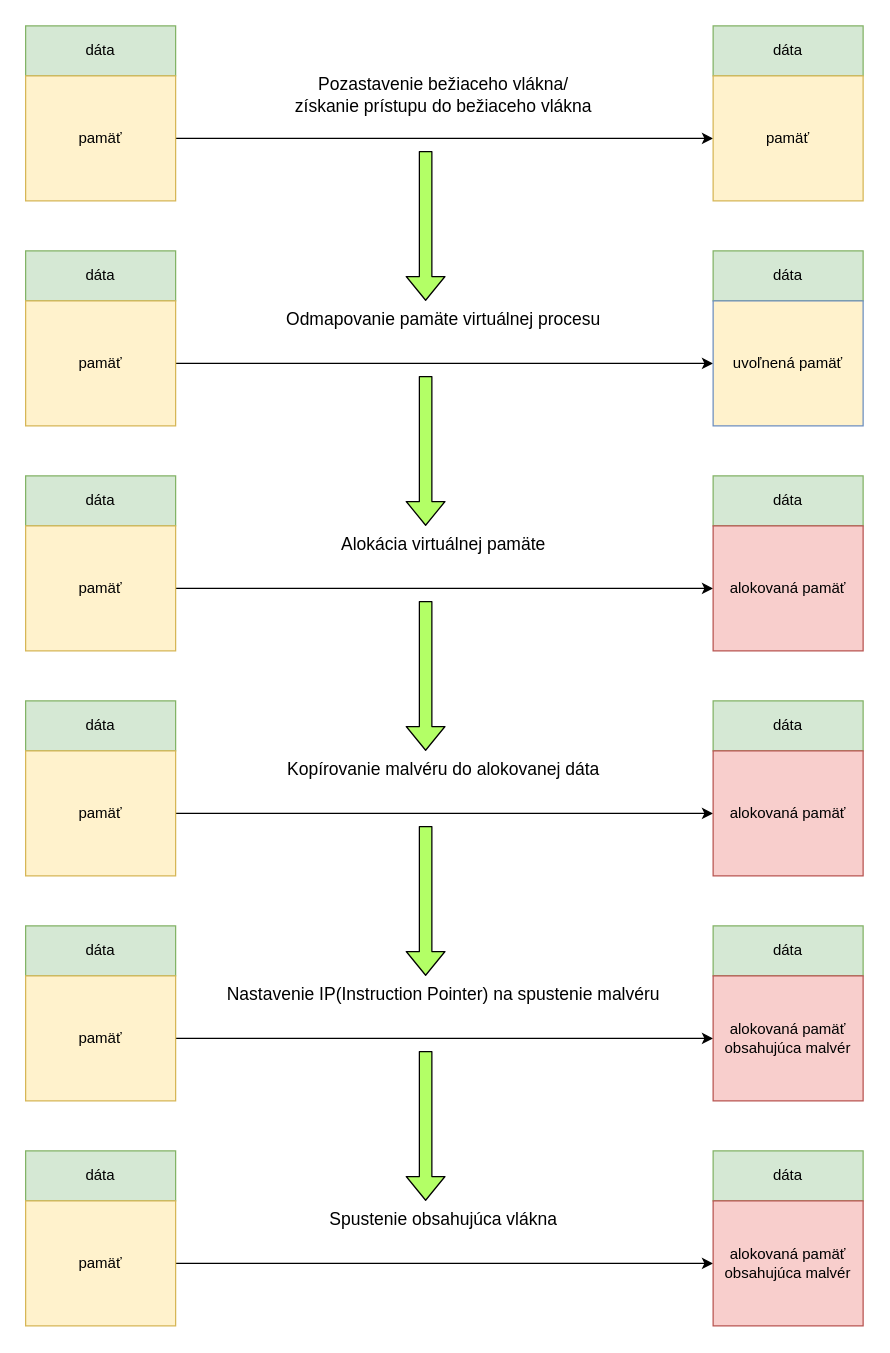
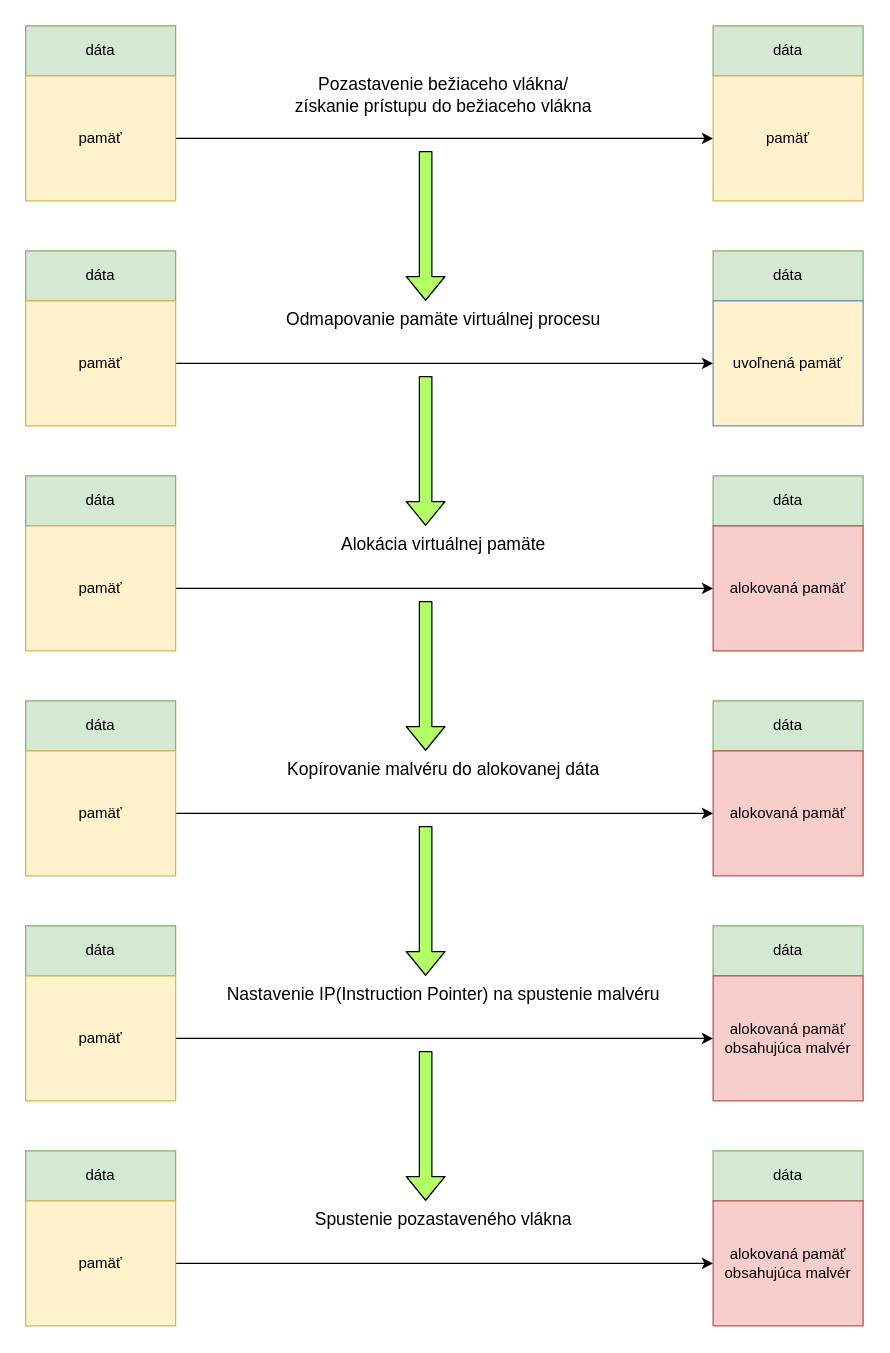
  <mxCell id="0" />
  <mxCell id="1" parent="0" />
  <mxCell id="2" value="dáta" style="rounded=0;whiteSpace=wrap;html=1;fillColor=#d5e8d4;strokeColor=#82b366;" vertex="1" parent="1"><mxGeometry x="20" y="20" width="120" height="40" as="geometry" /></mxCell>
  <mxCell id="3" style="edgeStyle=orthogonalEdgeStyle;rounded=0;orthogonalLoop=1;jettySize=auto;html=1;entryX=0;entryY=0.5;entryDx=0;entryDy=0;" edge="1" parent="1" source="4" target="21"><mxGeometry relative="1" as="geometry" /></mxCell>
  <mxCell id="4" value="pamäť" style="rounded=0;whiteSpace=wrap;html=1;fillColor=#fff2cc;strokeColor=#d6b656;" vertex="1" parent="1"><mxGeometry x="20" y="60" width="120" height="100" as="geometry" /></mxCell>
  <mxCell id="5" value="&lt;span&gt;dáta&lt;/span&gt;" style="rounded=0;whiteSpace=wrap;html=1;fillColor=#d5e8d4;strokeColor=#82b366;" vertex="1" parent="1"><mxGeometry x="20" y="200" width="120" height="40" as="geometry" /></mxCell>
  <mxCell id="6" style="edgeStyle=orthogonalEdgeStyle;rounded=0;orthogonalLoop=1;jettySize=auto;html=1;entryX=0;entryY=0.5;entryDx=0;entryDy=0;" edge="1" parent="1" source="7" target="23"><mxGeometry relative="1" as="geometry" /></mxCell>
  <mxCell id="7" value="&lt;span&gt;pamäť&lt;/span&gt;" style="rounded=0;whiteSpace=wrap;html=1;fillColor=#fff2cc;strokeColor=#d6b656;" vertex="1" parent="1"><mxGeometry x="20" y="240" width="120" height="100" as="geometry" /></mxCell>
  <mxCell id="8" value="&lt;span&gt;dáta&lt;/span&gt;" style="rounded=0;whiteSpace=wrap;html=1;fillColor=#d5e8d4;strokeColor=#82b366;" vertex="1" parent="1"><mxGeometry x="20" y="380" width="120" height="40" as="geometry" /></mxCell>
  <mxCell id="9" style="edgeStyle=orthogonalEdgeStyle;rounded=0;orthogonalLoop=1;jettySize=auto;html=1;entryX=0;entryY=0.5;entryDx=0;entryDy=0;" edge="1" parent="1" source="10" target="25"><mxGeometry relative="1" as="geometry" /></mxCell>
  <mxCell id="10" value="&lt;span&gt;pamäť&lt;/span&gt;" style="rounded=0;whiteSpace=wrap;html=1;fillColor=#fff2cc;strokeColor=#d6b656;" vertex="1" parent="1"><mxGeometry x="20" y="420" width="120" height="100" as="geometry" /></mxCell>
  <mxCell id="11" value="&lt;span&gt;dáta&lt;/span&gt;" style="rounded=0;whiteSpace=wrap;html=1;fillColor=#d5e8d4;strokeColor=#82b366;" vertex="1" parent="1"><mxGeometry x="20" y="560" width="120" height="40" as="geometry" /></mxCell>
  <mxCell id="12" style="edgeStyle=orthogonalEdgeStyle;rounded=0;orthogonalLoop=1;jettySize=auto;html=1;entryX=0;entryY=0.5;entryDx=0;entryDy=0;" edge="1" parent="1" source="13" target="27"><mxGeometry relative="1" as="geometry" /></mxCell>
  <mxCell id="13" value="&lt;span&gt;pamäť&lt;/span&gt;" style="rounded=0;whiteSpace=wrap;html=1;fillColor=#fff2cc;strokeColor=#d6b656;" vertex="1" parent="1"><mxGeometry x="20" y="600" width="120" height="100" as="geometry" /></mxCell>
  <mxCell id="14" value="&lt;span&gt;dáta&lt;/span&gt;" style="rounded=0;whiteSpace=wrap;html=1;fillColor=#d5e8d4;strokeColor=#82b366;" vertex="1" parent="1"><mxGeometry x="20" y="740" width="120" height="40" as="geometry" /></mxCell>
  <mxCell id="15" style="edgeStyle=orthogonalEdgeStyle;rounded=0;orthogonalLoop=1;jettySize=auto;html=1;entryX=0;entryY=0.5;entryDx=0;entryDy=0;" edge="1" parent="1" source="16" target="29"><mxGeometry relative="1" as="geometry" /></mxCell>
  <mxCell id="16" value="&lt;span&gt;pamäť&lt;/span&gt;" style="rounded=0;whiteSpace=wrap;html=1;fillColor=#fff2cc;strokeColor=#d6b656;" vertex="1" parent="1"><mxGeometry x="20" y="780" width="120" height="100" as="geometry" /></mxCell>
  <mxCell id="17" value="&lt;span&gt;dáta&lt;/span&gt;" style="rounded=0;whiteSpace=wrap;html=1;fillColor=#d5e8d4;strokeColor=#82b366;" vertex="1" parent="1"><mxGeometry x="20" y="920" width="120" height="40" as="geometry" /></mxCell>
  <mxCell id="18" style="edgeStyle=orthogonalEdgeStyle;rounded=0;orthogonalLoop=1;jettySize=auto;html=1;entryX=0;entryY=0.5;entryDx=0;entryDy=0;" edge="1" parent="1" source="19" target="31"><mxGeometry relative="1" as="geometry" /></mxCell>
  <mxCell id="19" value="&lt;span&gt;pamäť&lt;/span&gt;" style="rounded=0;whiteSpace=wrap;html=1;fillColor=#fff2cc;strokeColor=#d6b656;" vertex="1" parent="1"><mxGeometry x="20" y="960" width="120" height="100" as="geometry" /></mxCell>
  <mxCell id="20" value="&lt;span&gt;dáta&lt;/span&gt;" style="rounded=0;whiteSpace=wrap;html=1;fillColor=#d5e8d4;strokeColor=#82b366;" vertex="1" parent="1"><mxGeometry x="570" y="20" width="120" height="40" as="geometry" /></mxCell>
  <mxCell id="21" value="&lt;span&gt;pamäť&lt;/span&gt;" style="rounded=0;whiteSpace=wrap;html=1;fillColor=#fff2cc;strokeColor=#d6b656;" vertex="1" parent="1"><mxGeometry x="570" y="60" width="120" height="100" as="geometry" /></mxCell>
  <mxCell id="22" value="&lt;span&gt;dáta&lt;/span&gt;" style="rounded=0;whiteSpace=wrap;html=1;fillColor=#d5e8d4;strokeColor=#82b366;" vertex="1" parent="1"><mxGeometry x="570" y="200" width="120" height="40" as="geometry" /></mxCell>
  <mxCell id="23" value="uvoľnená pamäť" style="rounded=0;whiteSpace=wrap;html=1;fillColor=#fff2cc;strokeColor=#6c8ebf;" vertex="1" parent="1"><mxGeometry x="570" y="240" width="120" height="100" as="geometry" /></mxCell>
  <mxCell id="24" value="&lt;span&gt;dáta&lt;/span&gt;" style="rounded=0;whiteSpace=wrap;html=1;fillColor=#d5e8d4;strokeColor=#82b366;" vertex="1" parent="1"><mxGeometry x="570" y="380" width="120" height="40" as="geometry" /></mxCell>
  <mxCell id="25" value="alokovaná pamäť" style="rounded=0;whiteSpace=wrap;html=1;fillColor=#f8cecc;strokeColor=#b85450;" vertex="1" parent="1"><mxGeometry x="570" y="420" width="120" height="100" as="geometry" /></mxCell>
  <mxCell id="26" value="&lt;span&gt;dáta&lt;/span&gt;" style="rounded=0;whiteSpace=wrap;html=1;fillColor=#d5e8d4;strokeColor=#82b366;" vertex="1" parent="1"><mxGeometry x="570" y="560" width="120" height="40" as="geometry" /></mxCell>
  <mxCell id="27" value="alokovaná pamäť" style="rounded=0;whiteSpace=wrap;html=1;fillColor=#f8cecc;strokeColor=#b85450;" vertex="1" parent="1"><mxGeometry x="570" y="600" width="120" height="100" as="geometry" /></mxCell>
  <mxCell id="28" value="&lt;span&gt;dáta&lt;/span&gt;" style="rounded=0;whiteSpace=wrap;html=1;fillColor=#d5e8d4;strokeColor=#82b366;" vertex="1" parent="1"><mxGeometry x="570" y="740" width="120" height="40" as="geometry" /></mxCell>
  <mxCell id="29" value="alokovaná pamäť&lt;br&gt;obsahujúca malvér" style="rounded=0;whiteSpace=wrap;html=1;fillColor=#f8cecc;strokeColor=#b85450;" vertex="1" parent="1"><mxGeometry x="570" y="780" width="120" height="100" as="geometry" /></mxCell>
  <mxCell id="30" value="&lt;span&gt;dáta&lt;/span&gt;" style="rounded=0;whiteSpace=wrap;html=1;fillColor=#d5e8d4;strokeColor=#82b366;" vertex="1" parent="1"><mxGeometry x="570" y="920" width="120" height="40" as="geometry" /></mxCell>
  <mxCell id="31" value="alokovaná pamäť obsahujúca malvér" style="rounded=0;whiteSpace=wrap;html=1;fillColor=#f8cecc;strokeColor=#b85450;" vertex="1" parent="1"><mxGeometry x="570" y="960" width="120" height="100" as="geometry" /></mxCell>
  <mxCell id="32" value="&lt;font style=&quot;font-size: 14px&quot;&gt;Pozastavenie bežiaceho vlákna/&lt;br&gt;získanie prístupu do bežiaceho vlákna&lt;/font&gt;" style="text;html=1;align=center;verticalAlign=middle;resizable=0;points=[];autosize=1;" vertex="1" parent="1"><mxGeometry x="229" y="60" width="250" height="30" as="geometry" /></mxCell>
  <mxCell id="33" value="&lt;span style=&quot;font-size: 14px&quot;&gt;Odmapovanie pamäte virtuálnej procesu&lt;/span&gt;" style="text;html=1;align=center;verticalAlign=middle;resizable=0;points=[];autosize=1;" vertex="1" parent="1"><mxGeometry x="209" y="245" width="290" height="20" as="geometry" /></mxCell>
  <mxCell id="34" value="&lt;span style=&quot;font-size: 14px&quot;&gt;Alokácia virtuálnej pamäte&lt;/span&gt;" style="text;html=1;align=center;verticalAlign=middle;resizable=0;points=[];autosize=1;" vertex="1" parent="1"><mxGeometry x="264" y="425" width="180" height="20" as="geometry" /></mxCell>
  <mxCell id="35" value="&lt;span style=&quot;font-size: 14px&quot;&gt;Kopírovanie malvéru do alokovanej dáta&lt;/span&gt;" style="text;html=1;align=center;verticalAlign=middle;resizable=0;points=[];autosize=1;" vertex="1" parent="1"><mxGeometry x="209" y="605" width="290" height="20" as="geometry" /></mxCell>
  <mxCell id="36" value="&lt;span style=&quot;font-size: 14px&quot;&gt;Nastavenie IP(Instruction Pointer) na spustenie malvéru&lt;/span&gt;" style="text;html=1;align=center;verticalAlign=middle;resizable=0;points=[];autosize=1;" vertex="1" parent="1"><mxGeometry x="174" y="785" width="360" height="20" as="geometry" /></mxCell>
- <mxCell id="37" value="&lt;span style=&quot;font-size: 14px&quot;&gt;Spustenie obsahujúca vlákna&lt;/span&gt;" style="text;html=1;align=center;verticalAlign=middle;resizable=0;points=[];autosize=1;" vertex="1" parent="1"><mxGeometry x="244" y="965" width="220" height="20" as="geometry" /></mxCell>
+ <mxCell id="37" value="&lt;span style=&quot;font-size: 14px&quot;&gt;Spustenie pozastaveného vlákna&lt;/span&gt;" style="text;html=1;align=center;verticalAlign=middle;resizable=0;points=[];autosize=1;" vertex="1" parent="1"><mxGeometry x="244" y="965" width="220" height="20" as="geometry" /></mxCell>
  <mxCell id="38" value="" style="shape=flexArrow;endArrow=classic;html=1;fillColor=#B3FF66;strokeColor=#000000;gradientColor=none;strokeWidth=1;" edge="1" parent="1"><mxGeometry width="50" height="50" relative="1" as="geometry"><mxPoint x="340" y="120" as="sourcePoint" /><mxPoint x="340" y="240" as="targetPoint" /></mxGeometry></mxCell>
  <mxCell id="39" value="" style="shape=flexArrow;endArrow=classic;html=1;fillColor=#B3FF66;strokeColor=#000000;gradientColor=none;strokeWidth=1;" edge="1" parent="1"><mxGeometry width="50" height="50" relative="1" as="geometry"><mxPoint x="340" y="300" as="sourcePoint" /><mxPoint x="340" y="420" as="targetPoint" /></mxGeometry></mxCell>
  <mxCell id="40" value="" style="shape=flexArrow;endArrow=classic;html=1;fillColor=#B3FF66;strokeColor=#000000;gradientColor=none;strokeWidth=1;" edge="1" parent="1"><mxGeometry width="50" height="50" relative="1" as="geometry"><mxPoint x="340" y="660" as="sourcePoint" /><mxPoint x="340" y="780" as="targetPoint" /></mxGeometry></mxCell>
  <mxCell id="41" value="" style="shape=flexArrow;endArrow=classic;html=1;fillColor=#B3FF66;strokeColor=#000000;gradientColor=none;strokeWidth=1;" edge="1" parent="1"><mxGeometry width="50" height="50" relative="1" as="geometry"><mxPoint x="340" y="480" as="sourcePoint" /><mxPoint x="340" y="600" as="targetPoint" /></mxGeometry></mxCell>
  <mxCell id="42" value="" style="shape=flexArrow;endArrow=classic;html=1;fillColor=#B3FF66;strokeColor=#000000;gradientColor=none;strokeWidth=1;" edge="1" parent="1"><mxGeometry width="50" height="50" relative="1" as="geometry"><mxPoint x="340" y="840" as="sourcePoint" /><mxPoint x="340" y="960" as="targetPoint" /></mxGeometry></mxCell>
